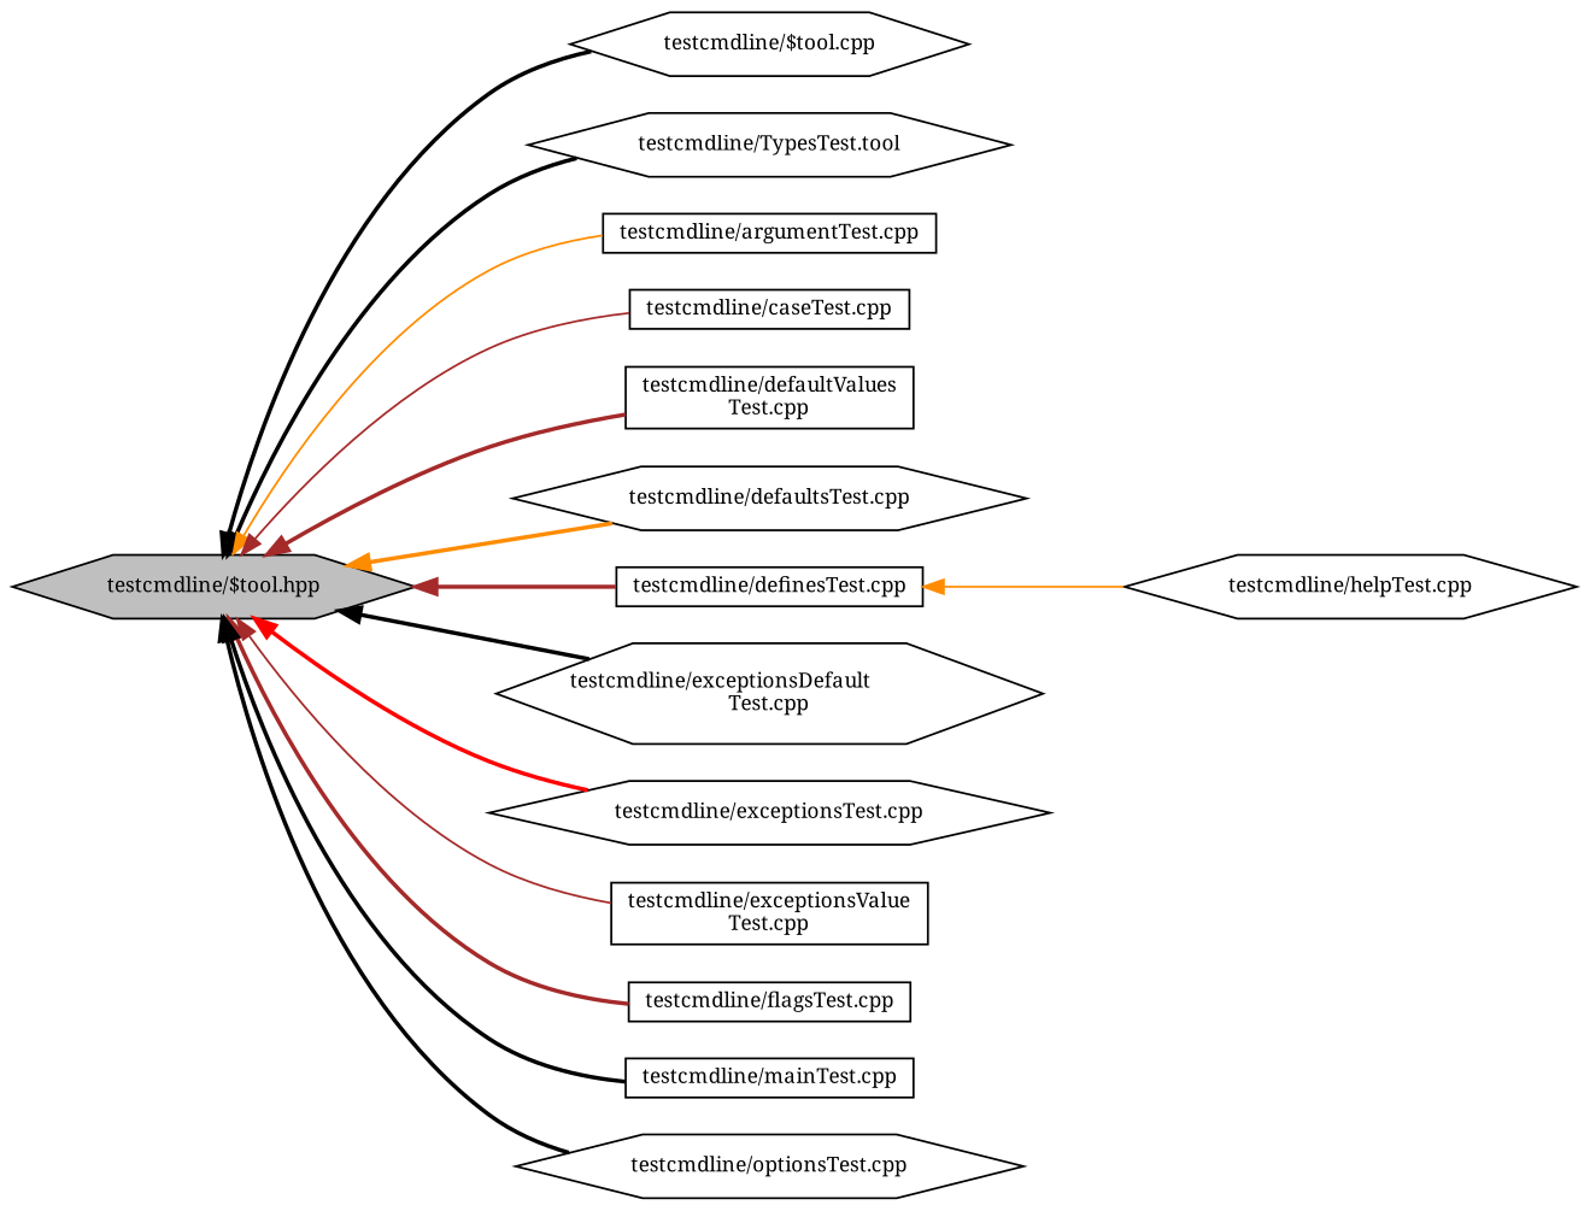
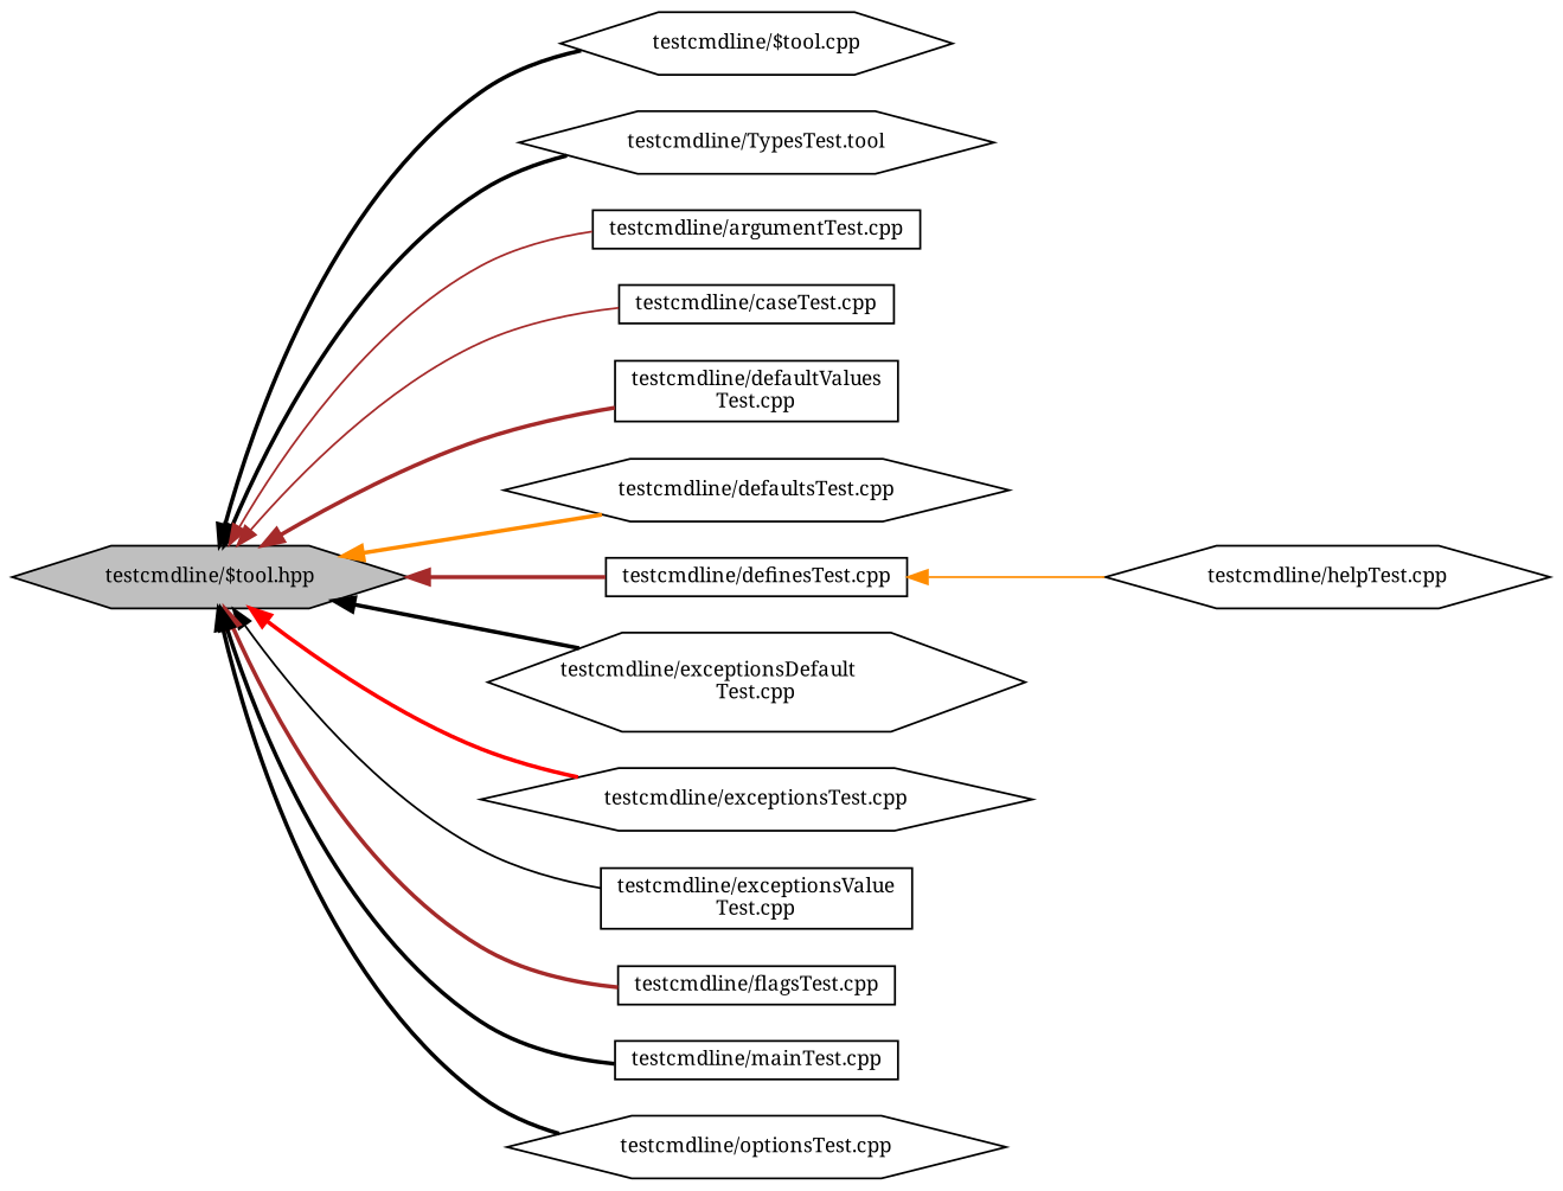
  digraph {
    fontname="Noto Serif"
    rankdir=LR
    node [color=black fillcolor=white fontname="Noto Serif" fontsize=10 shape=hexagon style=filled]
    edge [color=black dir=back fontname="Noto Serif" fontsize=10 labelfontname=Helvetica labelfontsize=10 style=bold]
    n1 [fillcolor=grey75 fontcolor=black height=0.2 label="testcmdline/$tool.hpp" width=0.4]
    n2 [height=0.2 label="testcmdline/$tool.cpp" width=0.4]
    n3 [height=0.2 label="testcmdline/TypesTest.tool" width=0.4]
    n4 [height=0.2 label="testcmdline/argumentTest.cpp" shape=box width=0.4]
    n5 [height=0.2 label="testcmdline/caseTest.cpp" shape=box width=0.4]
    n6 [height=0.2 label="testcmdline/defaultValues\lTest.cpp" shape=box width=0.4]
    n7 [height=0.2 label="testcmdline/defaultsTest.cpp" width=0.4]
    n8 [height=0.2 label="testcmdline/definesTest.cpp" shape=box width=0.4]
    n9 [height=0.2 label="testcmdline/exceptionsDefault\lTest.cpp" width=0.4]
    n10 [height=0.2 label="testcmdline/exceptionsTest.cpp" width=0.4]
    n11 [height=0.2 label="testcmdline/exceptionsValue\lTest.cpp" shape=box width=0.4]
    n12 [height=0.2 label="testcmdline/flagsTest.cpp" shape=box width=0.4]
    n13 [height=0.2 label="testcmdline/mainTest.cpp" shape=box width=0.4]
    n14 [height=0.2 label="testcmdline/optionsTest.cpp" width=0.4]
    n15 [height=0.2 label="testcmdline/helpTest.cpp" width=0.4]
    n1 -> n2
    n1 -> n3
-   n1 -> n4 [color=darkorange style=solid]
+   n1 -> n4 [color=brown style=solid]
    n1 -> n5 [color=brown style=solid]
    n1 -> n6 [color=brown]
    n1 -> n7 [color=darkorange]
    n1 -> n8 [color=brown]
    n1 -> n9
    n1 -> n10 [color=red]
-   n1 -> n11 [color=brown style=solid]
+   n1 -> n11 [style=solid]
    n1 -> n12 [color=brown]
    n1 -> n13
    n1 -> n14
    n8 -> n15 [color=darkorange style=solid]
  }
